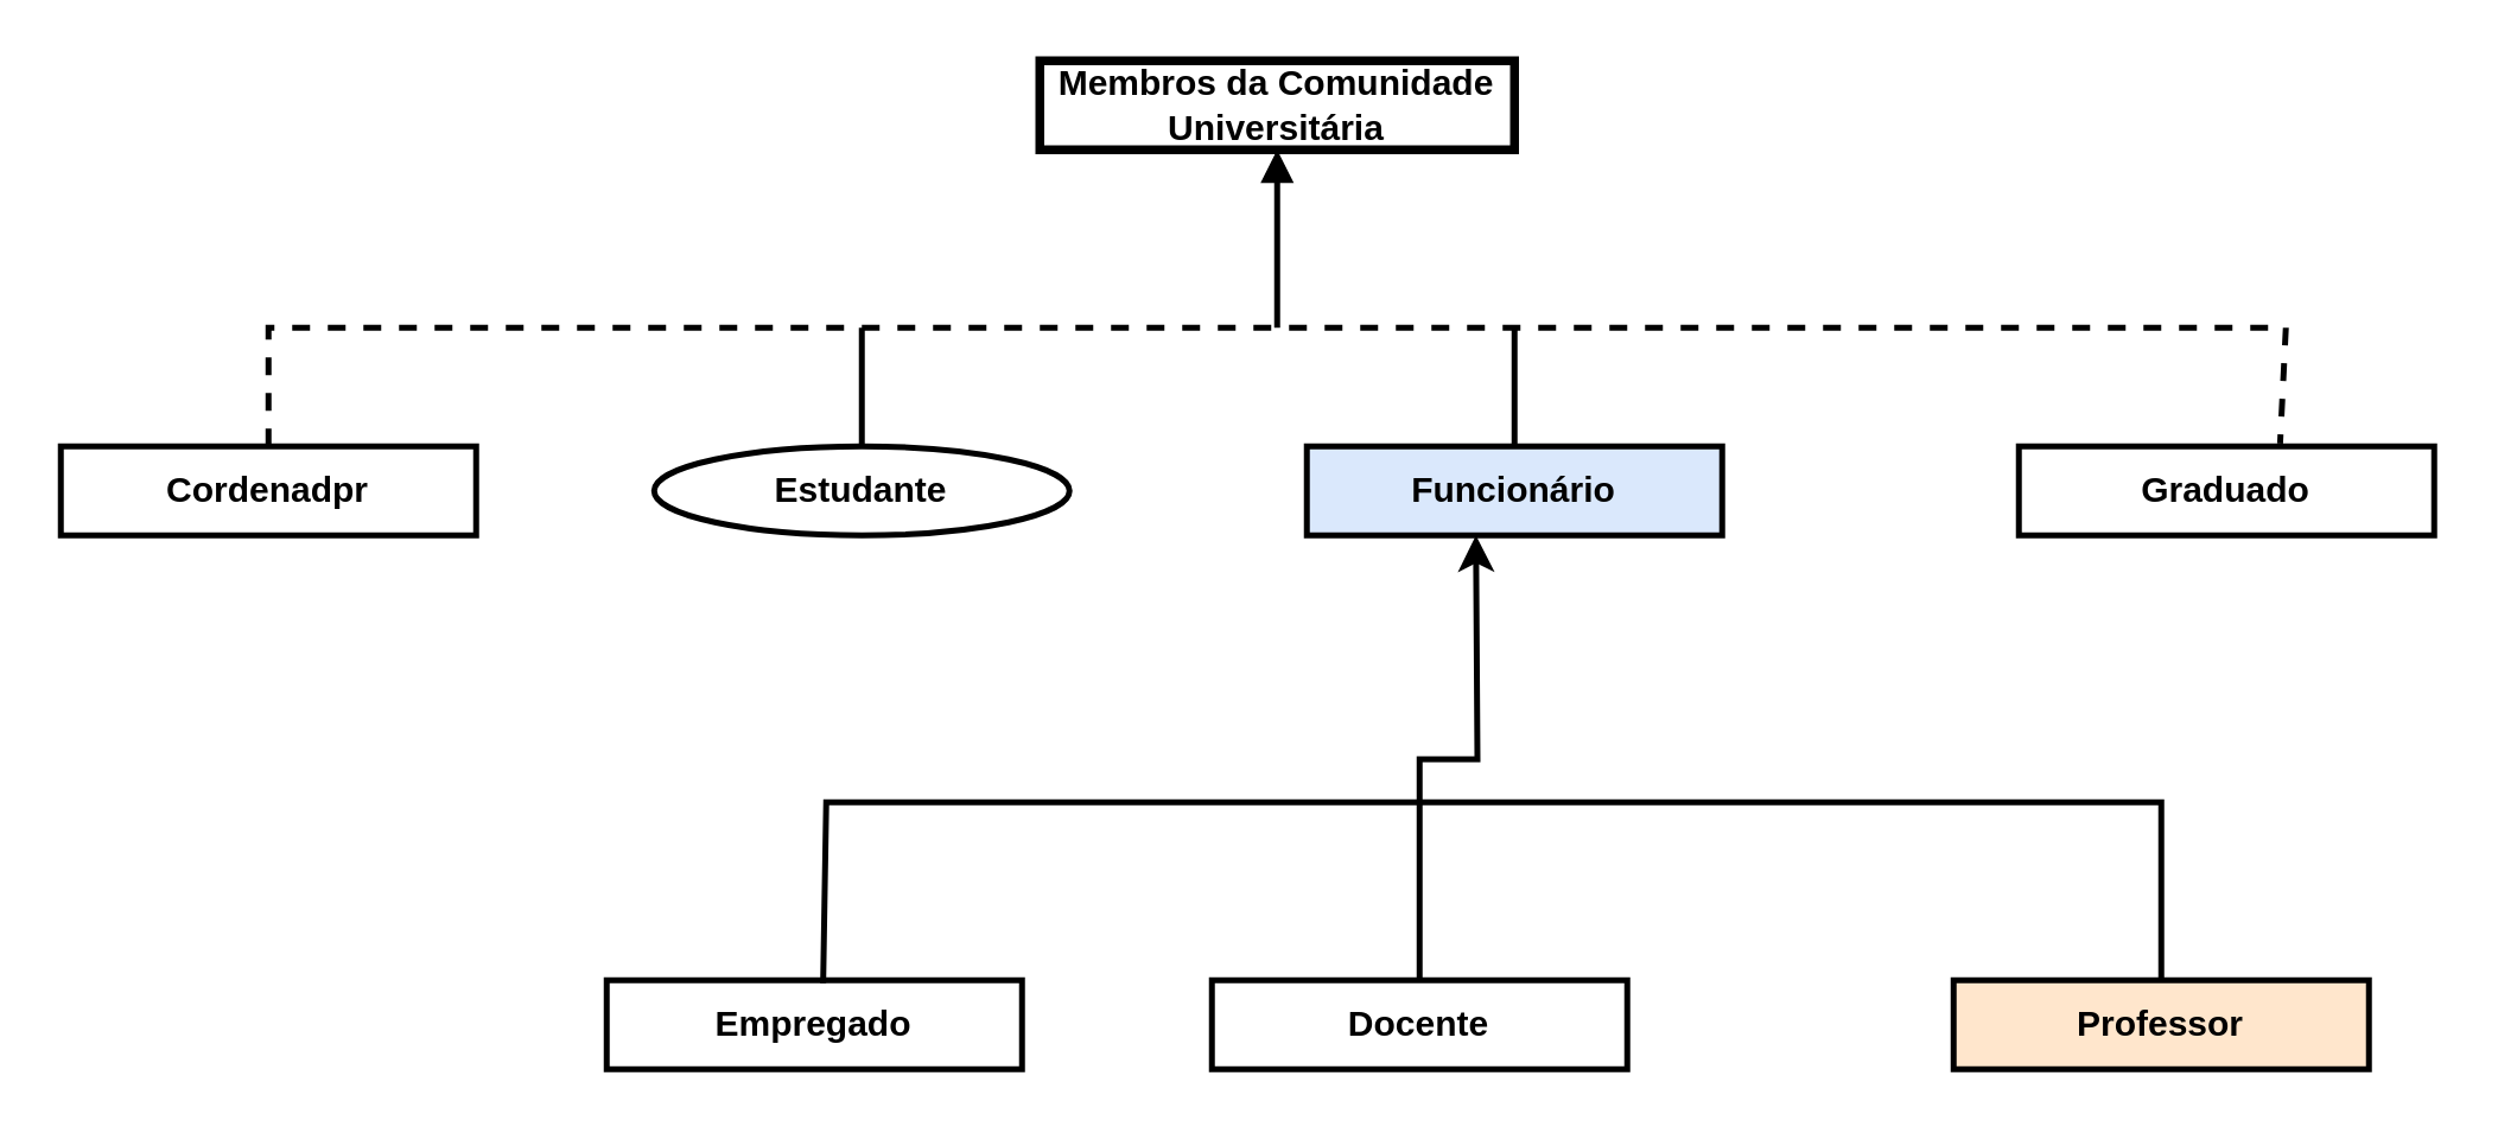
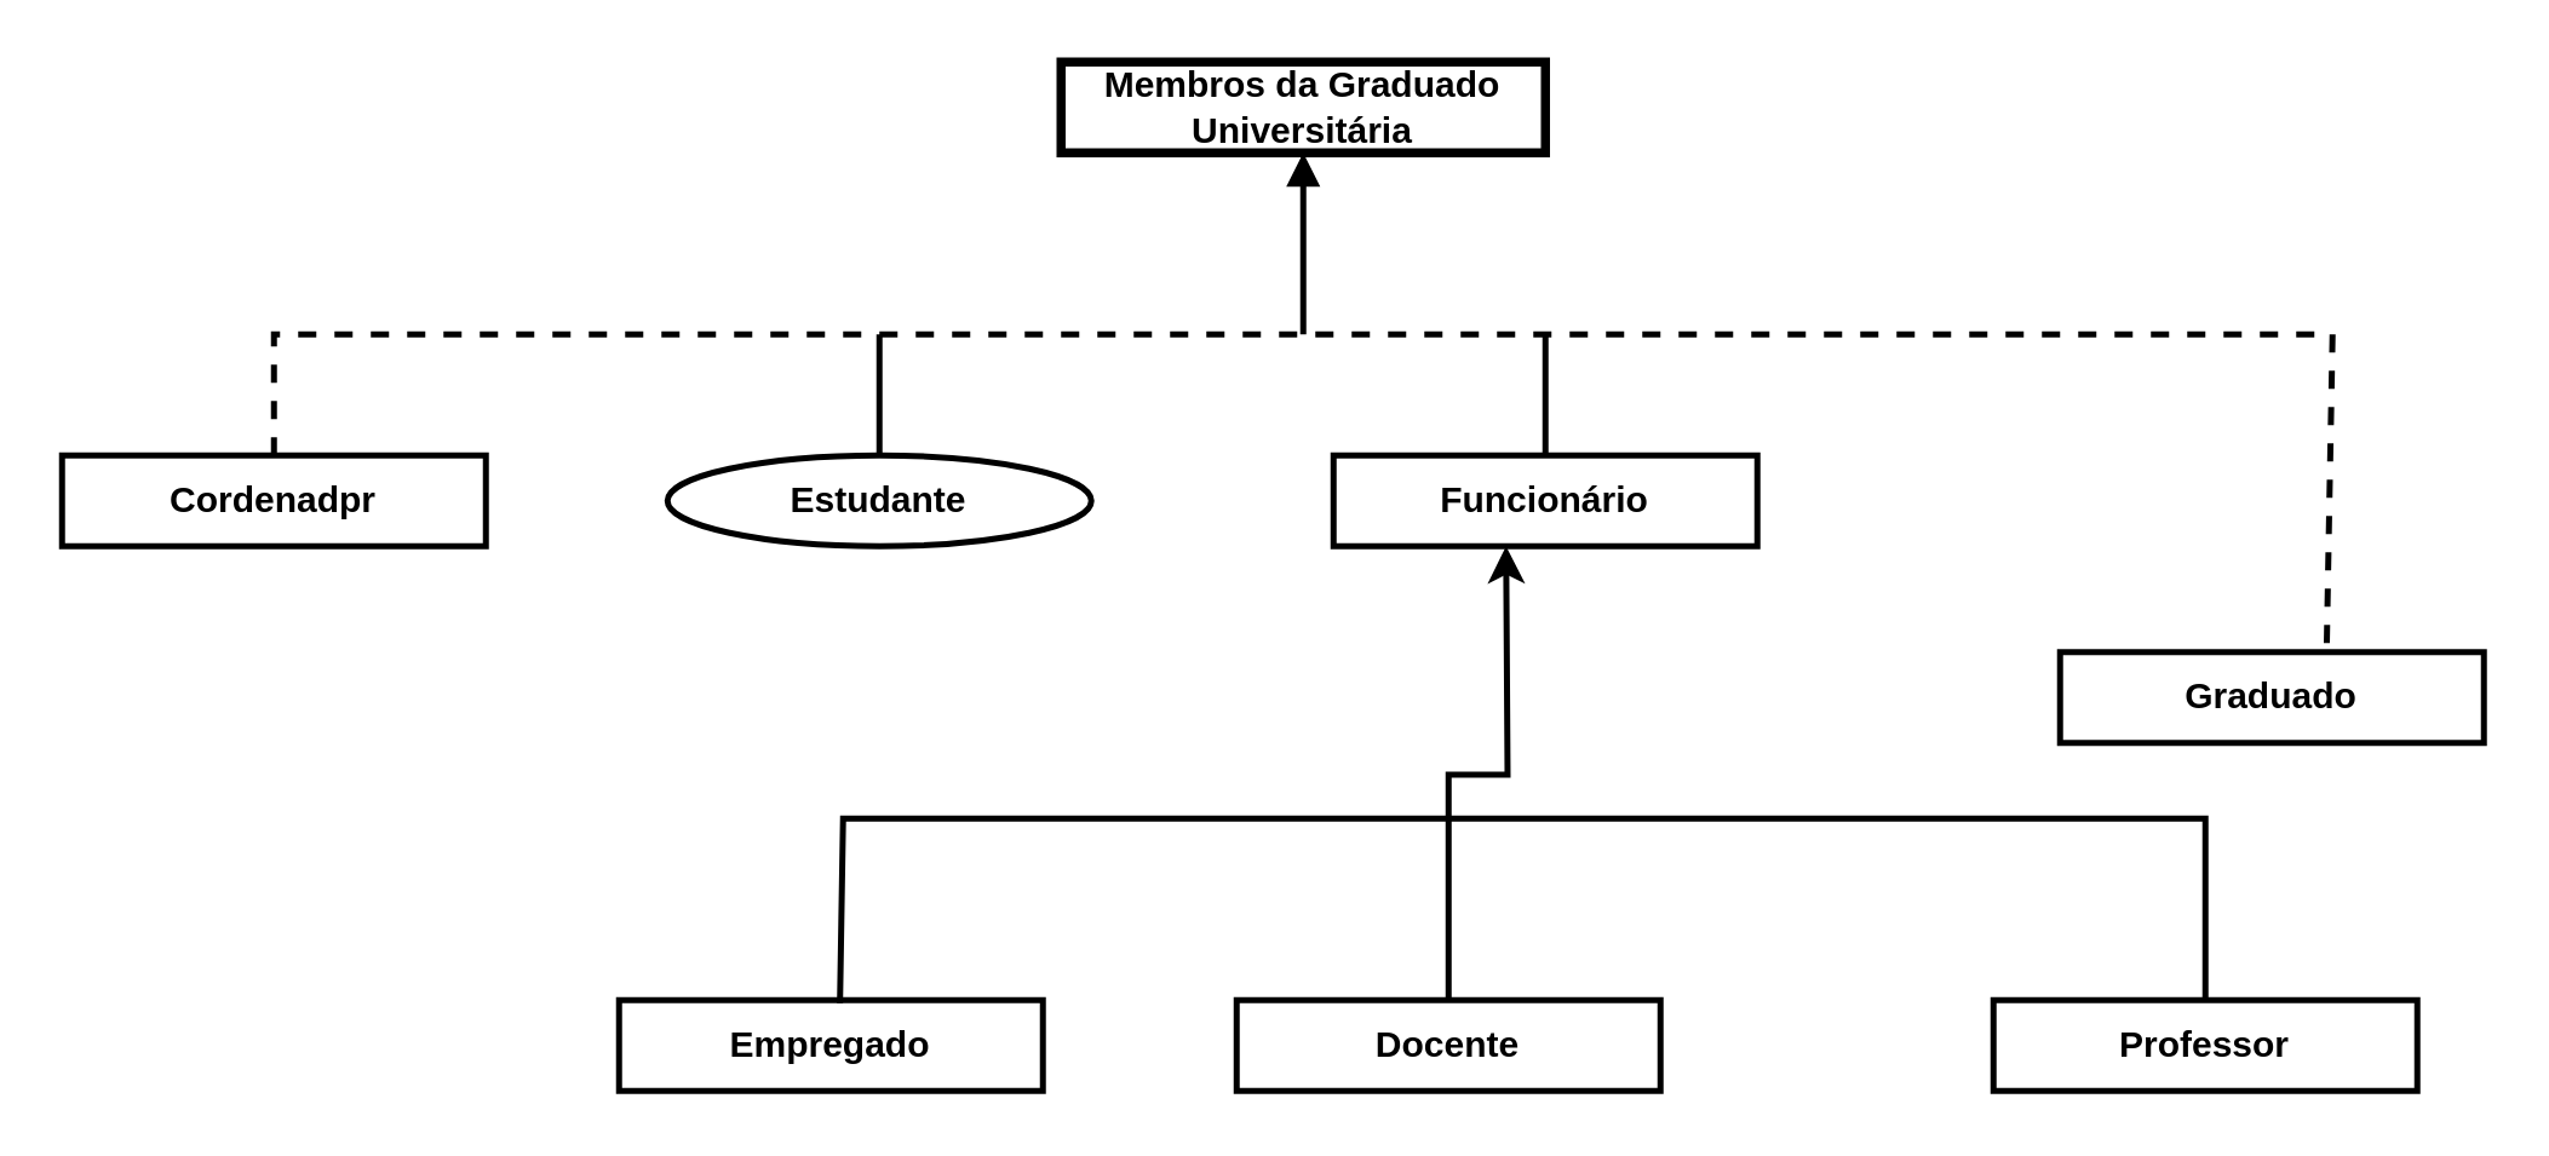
  <mxCell id="0" />
  <mxCell id="1" parent="0" />
- <mxCell id="2" value="Membros da Comunidade Universitária" style="fontStyle=1;whiteSpace=wrap;html=1;strokeWidth=3;" vertex="1" parent="1"><mxGeometry x="350" y="20" width="160" height="30" as="geometry" /></mxCell>
- <mxCell id="3" value="Graduado" style="fontStyle=1;whiteSpace=wrap;html=1;strokeWidth=2;" vertex="1" parent="1"><mxGeometry x="680" y="150" width="140" height="30" as="geometry" /></mxCell>
- <mxCell id="4" value="Funcionário" style="fontStyle=1;whiteSpace=wrap;html=1;strokeWidth=2;fillColor=#dae8fc;" vertex="1" parent="1"><mxGeometry x="440" y="150" width="140" height="30" as="geometry" /></mxCell>
+ <mxCell id="2" value="Membros da Graduado Universitária" style="fontStyle=1;whiteSpace=wrap;html=1;strokeWidth=3;" vertex="1" parent="1"><mxGeometry x="350" y="20" width="160" height="30" as="geometry" /></mxCell>
+ <mxCell id="3" value="Graduado" style="fontStyle=1;whiteSpace=wrap;html=1;strokeWidth=2;" vertex="1" parent="1"><mxGeometry x="680" y="215" width="140" height="30" as="geometry" /></mxCell>
+ <mxCell id="4" value="Funcionário" style="fontStyle=1;whiteSpace=wrap;html=1;strokeWidth=2;" vertex="1" parent="1"><mxGeometry x="440" y="150" width="140" height="30" as="geometry" /></mxCell>
  <mxCell id="5" value="Estudante" style="ellipse;fontStyle=1;whiteSpace=wrap;html=1;strokeWidth=2;" vertex="1" parent="1"><mxGeometry x="220" y="150" width="140" height="30" as="geometry" /></mxCell>
  <mxCell id="6" value="Cordenadpr" style="fontStyle=1;whiteSpace=wrap;html=1;strokeWidth=2;" vertex="1" parent="1"><mxGeometry x="20" y="150" width="140" height="30" as="geometry" /></mxCell>
- <mxCell id="7" value="Professor" style="fontStyle=1;whiteSpace=wrap;html=1;strokeWidth=2;fillColor=#ffe6cc;" vertex="1" parent="1"><mxGeometry x="658" y="330" width="140" height="30" as="geometry" /></mxCell>
+ <mxCell id="7" value="Professor" style="fontStyle=1;whiteSpace=wrap;html=1;strokeWidth=2;" vertex="1" parent="1"><mxGeometry x="658" y="330" width="140" height="30" as="geometry" /></mxCell>
  <mxCell id="8" style="edgeStyle=orthogonalEdgeStyle;rounded=0;orthogonalLoop=1;jettySize=auto;html=1;exitX=0.5;exitY=0;exitDx=0;exitDy=0;strokeWidth=2;" edge="1" parent="1" source="9"><mxGeometry relative="1" as="geometry"><mxPoint x="497" y="180" as="targetPoint" /></mxGeometry></mxCell>
  <mxCell id="9" value="Docente" style="fontStyle=1;whiteSpace=wrap;html=1;strokeWidth=2;" vertex="1" parent="1"><mxGeometry x="408" y="330" width="140" height="30" as="geometry" /></mxCell>
  <mxCell id="10" value="Empregado" style="fontStyle=1;whiteSpace=wrap;html=1;strokeWidth=2;" vertex="1" parent="1"><mxGeometry x="204" y="330" width="140" height="30" as="geometry" /></mxCell>
  <mxCell id="11" value="" style="html=1;verticalAlign=bottom;labelBackgroundColor=none;endArrow=block;endFill=1;rounded=0;entryX=0.5;entryY=1;entryDx=0;entryDy=0;strokeWidth=2;" edge="1" parent="1" target="2"><mxGeometry width="160" relative="1" as="geometry"><mxPoint x="430" y="110" as="sourcePoint" /><mxPoint x="470" y="280" as="targetPoint" /></mxGeometry></mxCell>
  <mxCell id="12" value="" style="html=1;verticalAlign=bottom;labelBackgroundColor=none;endArrow=none;endFill=0;endSize=6;align=left;rounded=0;entryX=0.629;entryY=-0.033;entryDx=0;entryDy=0;entryPerimeter=0;exitX=0.5;exitY=0;exitDx=0;exitDy=0;strokeWidth=2;dashed=1;" edge="1" parent="1" source="6" target="3"><mxGeometry x="-1" relative="1" as="geometry"><mxPoint x="344" y="110" as="sourcePoint" /><mxPoint x="504" y="110" as="targetPoint" /><Array as="points"><mxPoint x="90" y="110" /><mxPoint x="770" y="110" /></Array></mxGeometry></mxCell>
  <mxCell id="13" value="" style="endArrow=none;startArrow=none;endFill=0;startFill=0;html=1;verticalAlign=bottom;labelBackgroundColor=none;strokeWidth=2;startSize=8;rounded=0;exitX=0.5;exitY=0;exitDx=0;exitDy=0;" edge="1" parent="1" source="5"><mxGeometry width="160" relative="1" as="geometry"><mxPoint x="310" y="280" as="sourcePoint" /><mxPoint x="290" y="110" as="targetPoint" /></mxGeometry></mxCell>
  <mxCell id="14" value="" style="html=1;verticalAlign=bottom;labelBackgroundColor=none;endArrow=none;endFill=0;endSize=6;align=left;rounded=0;strokeWidth=2;" edge="1" parent="1" source="4"><mxGeometry x="-1" relative="1" as="geometry"><mxPoint x="310" y="280" as="sourcePoint" /><mxPoint x="510" y="110" as="targetPoint" /></mxGeometry></mxCell>
  <mxCell id="15" value="" style="html=1;verticalAlign=bottom;labelBackgroundColor=none;endArrow=none;endFill=0;endSize=6;align=left;rounded=0;entryX=0.5;entryY=0;entryDx=0;entryDy=0;exitX=0.564;exitY=0.033;exitDx=0;exitDy=0;exitPerimeter=0;strokeWidth=2;" edge="1" parent="1" target="7"><mxGeometry x="-1" relative="1" as="geometry"><mxPoint x="276.96" y="330.99" as="sourcePoint" /><mxPoint x="568" y="270" as="targetPoint" /><Array as="points"><mxPoint x="278" y="270" /><mxPoint x="728" y="270" /></Array></mxGeometry></mxCell>
